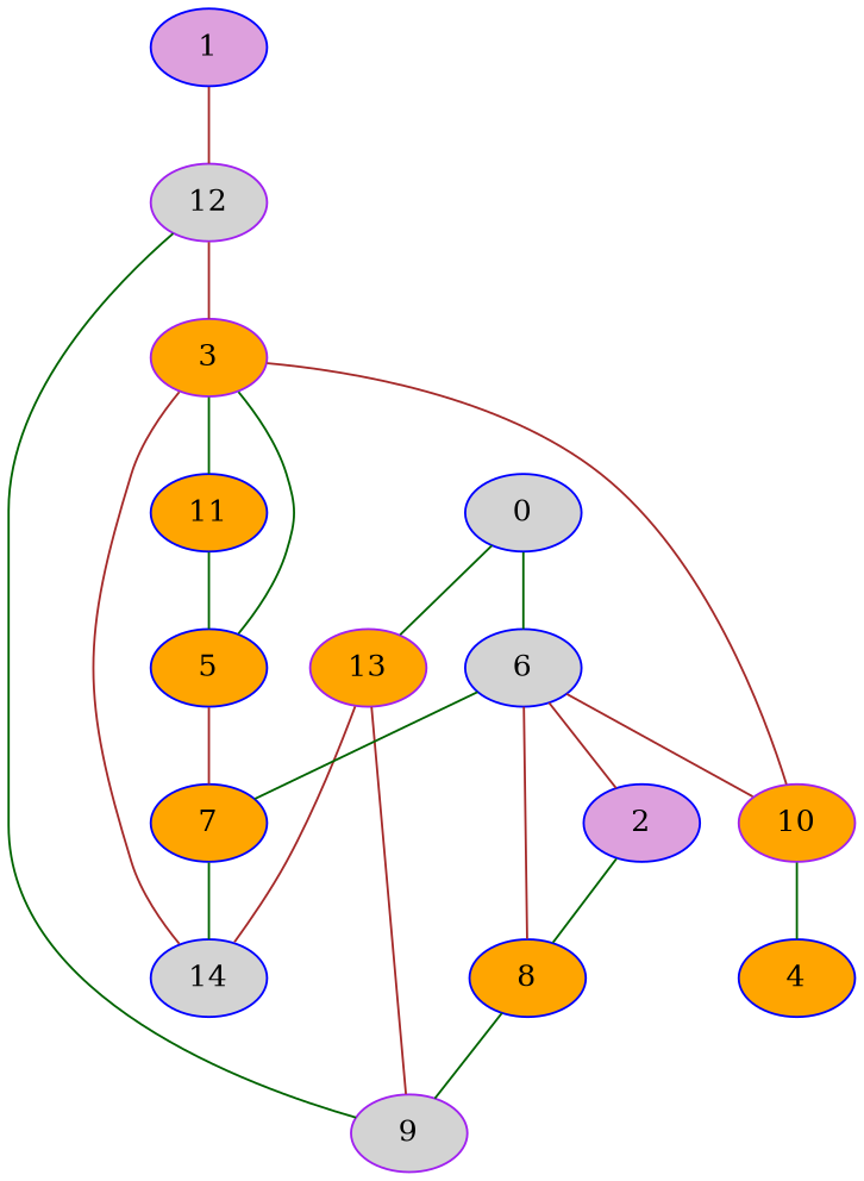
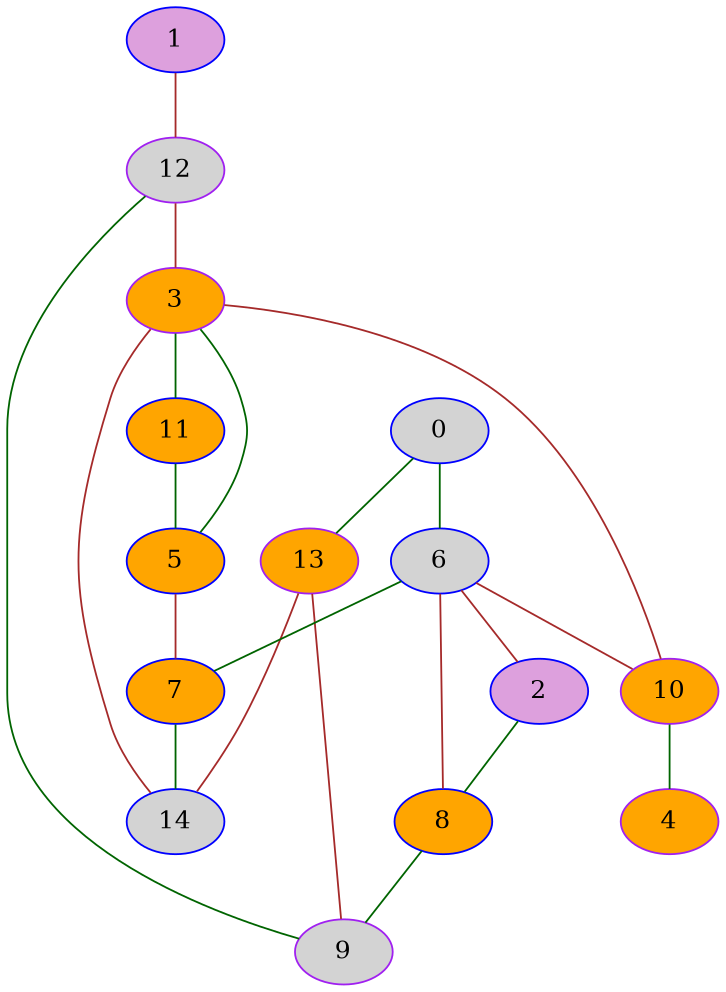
  strict graph {
    node [color=blue fillcolor=orange style=filled]
    edge [color=darkgreen weight=8]
    0 [fillcolor=lightgrey]
    13 [color=purple]
    6 [fillcolor=lightgrey]
    14 [fillcolor=lightgrey]
    9 [color=purple fillcolor=lightgrey]
    2 [fillcolor=plum]
    10 [color=purple]
    7
    8
-   4
+   4 [color=purple]
    1 [fillcolor=plum]
    12 [color=purple fillcolor=lightgrey]
    3 [color=purple]
    11
    5
    0 -- 13 [weight=7]
    0 -- 6
    13 -- 14 [color=brown weight=1]
    13 -- 9 [color=brown weight=4]
    6 -- 2 [color=brown weight=4]
    6 -- 10 [color=brown weight=1]
    6 -- 7 [weight=9]
    6 -- 8 [color=brown]
    2 -- 8 [weight=1]
    10 -- 4 [weight=7]
    7 -- 14 [weight=6]
    8 -- 9
    1 -- 12 [color=brown weight=7]
    12 -- 9 [weight=6]
    12 -- 3 [color=brown weight=7]
    3 -- 14 [color=brown weight=3]
    3 -- 10 [color=brown weight=1]
    3 -- 11 [weight=4]
    3 -- 5
    11 -- 5 [weight=10]
    5 -- 7 [color=brown]
  }
